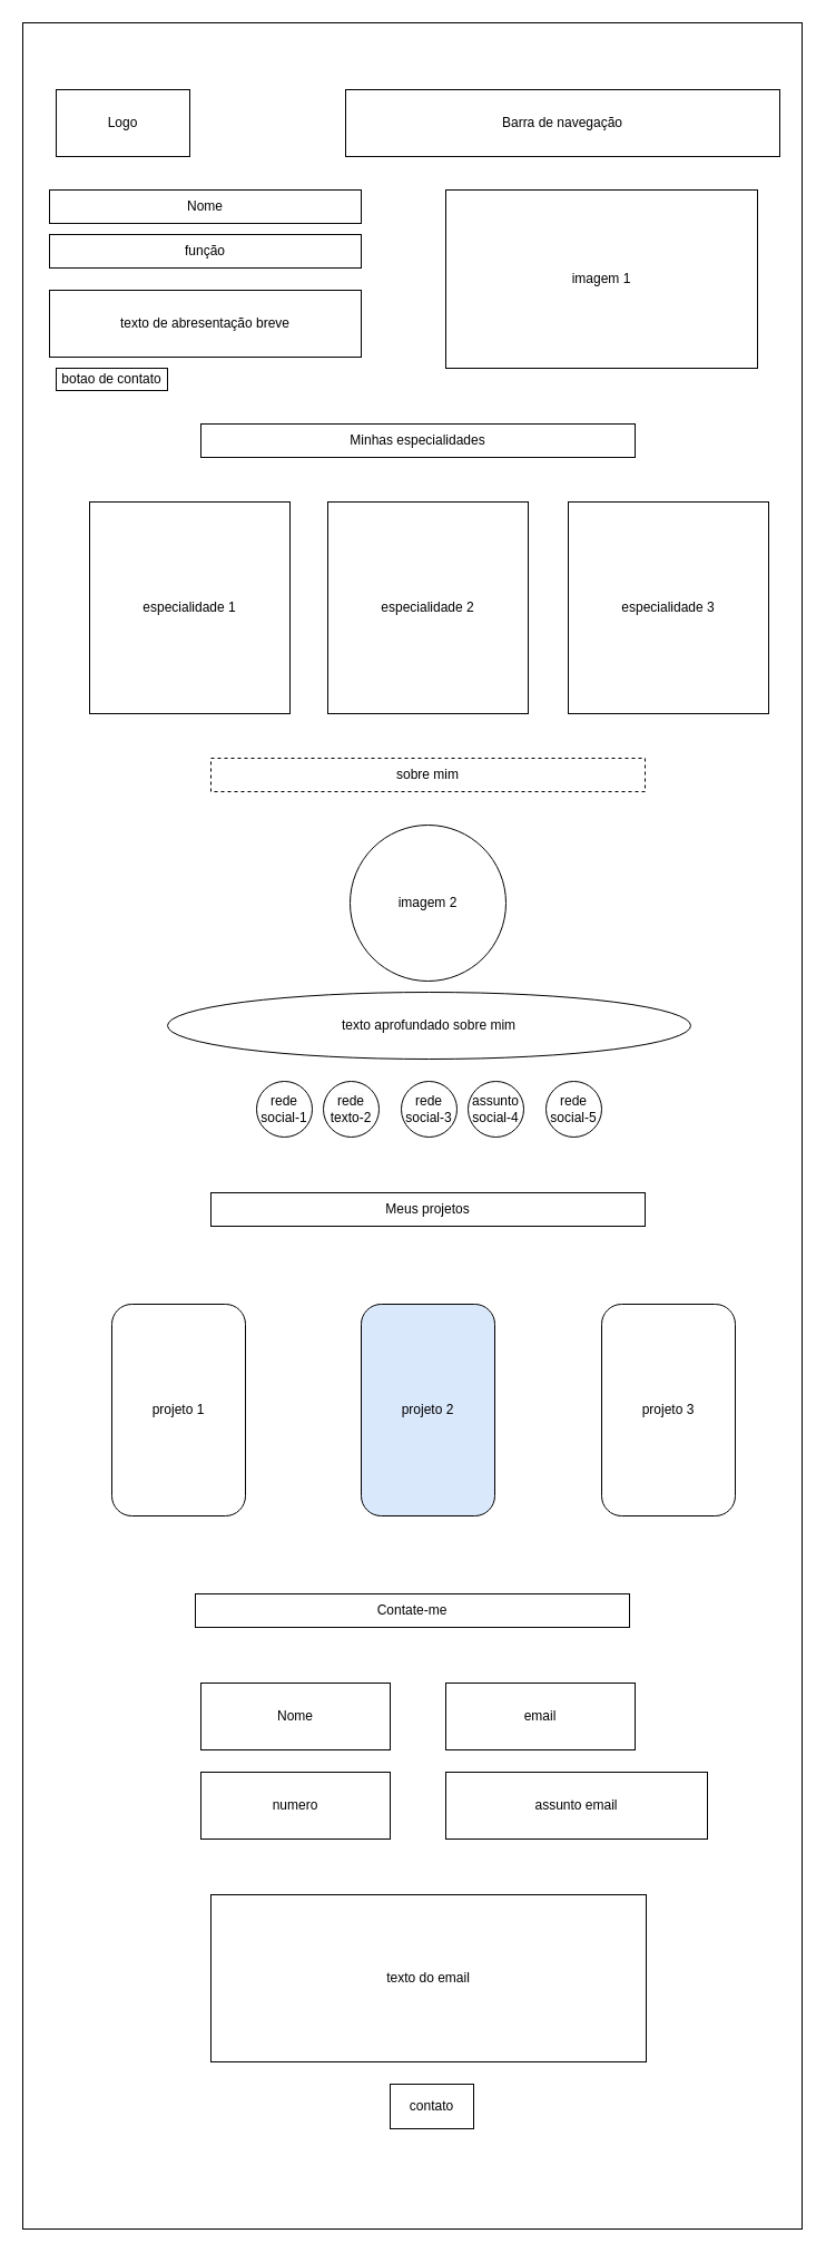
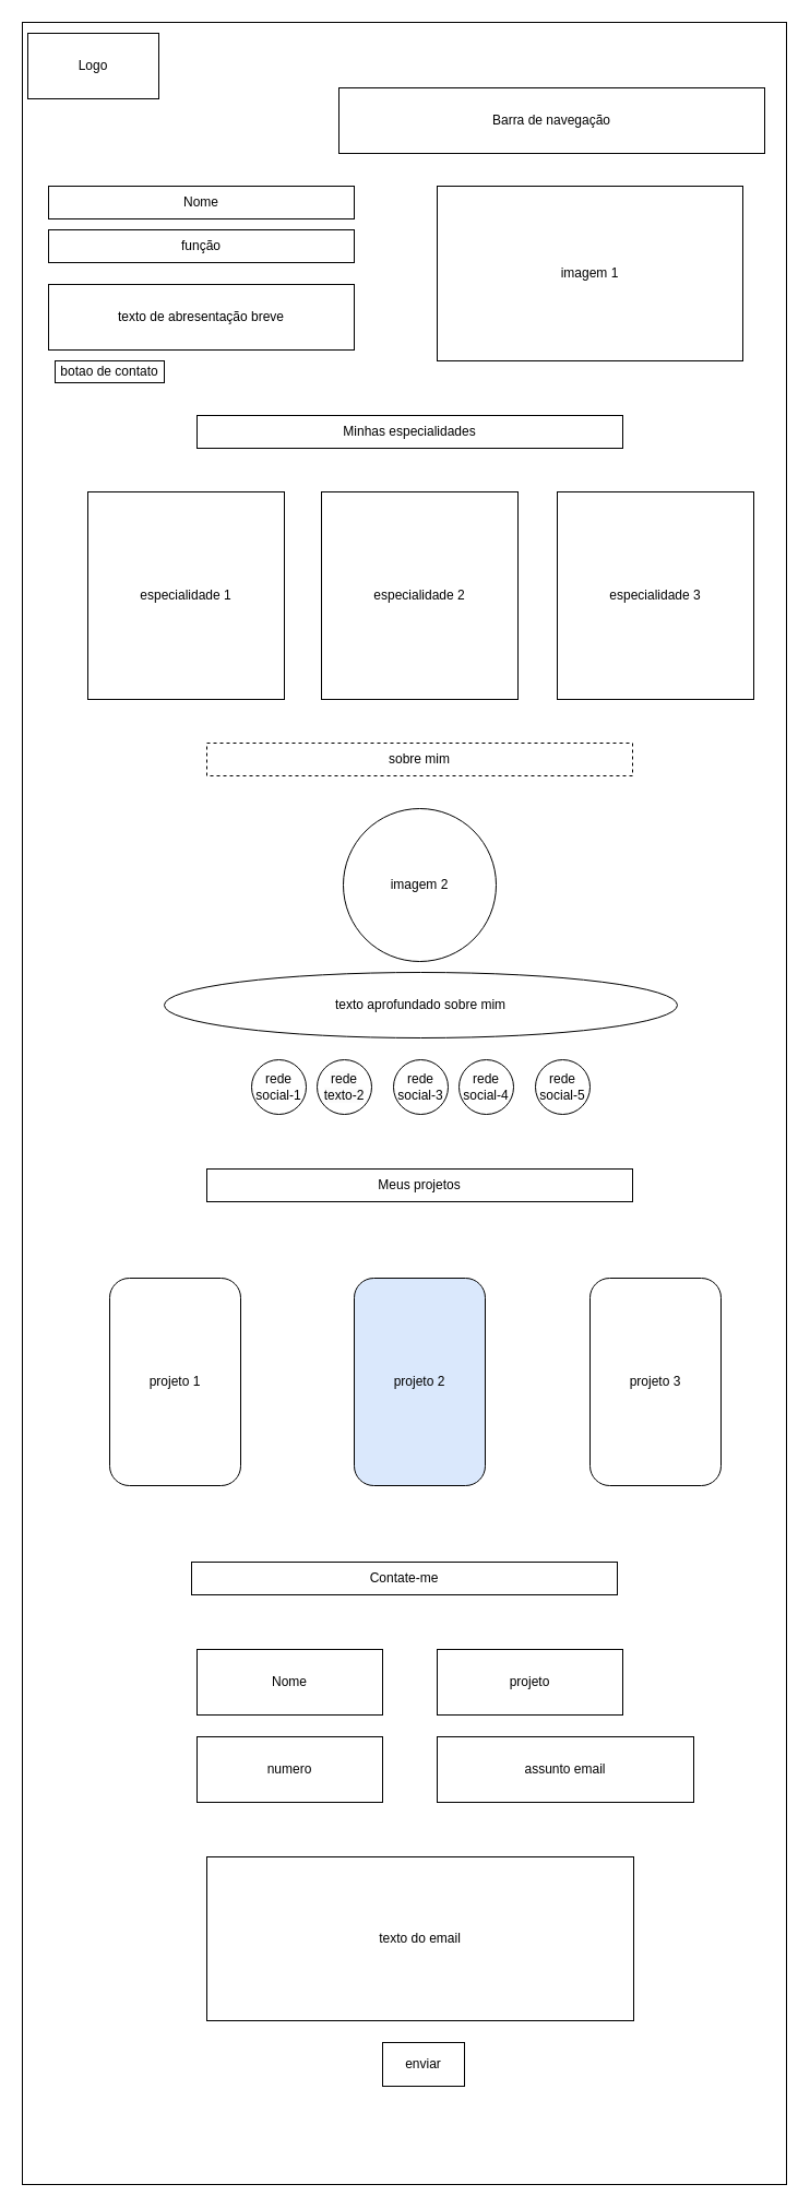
  <mxCell id="0" />
  <mxCell id="1" parent="0" />
  <mxCell id="2" value="" style="rounded=0;whiteSpace=wrap;html=1;" vertex="1" parent="1"><mxGeometry x="20" width="700" height="1980" as="geometry" y="20" /></mxCell>
  <mxCell id="3" value="Barra de navegação" style="rounded=0;whiteSpace=wrap;html=1;" vertex="1" parent="1"><mxGeometry x="310" y="80" width="390" height="60" as="geometry" /></mxCell>
- <mxCell id="4" value="Logo" style="rounded=0;whiteSpace=wrap;html=1;" vertex="1" parent="1"><mxGeometry x="50" y="80" width="120" height="60" as="geometry" /></mxCell>
+ <mxCell id="4" value="Logo" style="rounded=0;whiteSpace=wrap;html=1;" vertex="1" parent="1"><mxGeometry x="25" y="30" width="120" height="60" as="geometry" /></mxCell>
  <mxCell id="5" value="Nome" style="rounded=0;whiteSpace=wrap;html=1;" vertex="1" parent="1"><mxGeometry x="44" y="170" width="280" height="30" as="geometry" /></mxCell>
  <mxCell id="6" value="função" style="rounded=0;whiteSpace=wrap;html=1;" vertex="1" parent="1"><mxGeometry x="44" y="210" width="280" height="30" as="geometry" /></mxCell>
  <mxCell id="7" value="texto de abresentação breve" style="rounded=0;whiteSpace=wrap;html=1;" vertex="1" parent="1"><mxGeometry x="44" y="260" width="280" height="60" as="geometry" /></mxCell>
  <mxCell id="8" value="imagem 1" style="rounded=0;whiteSpace=wrap;html=1;" vertex="1" parent="1"><mxGeometry x="400" y="170" width="280" height="160" as="geometry" /></mxCell>
  <mxCell id="9" value="Minhas especialidades" style="rounded=0;whiteSpace=wrap;html=1;" vertex="1" parent="1"><mxGeometry x="180" y="380" width="390" height="30" as="geometry" /></mxCell>
  <mxCell id="10" value="especialidade 1" style="rounded=0;whiteSpace=wrap;html=1;" vertex="1" parent="1"><mxGeometry x="80" y="450" width="180" height="190" as="geometry" /></mxCell>
  <mxCell id="11" value="especialidade 3" style="rounded=0;whiteSpace=wrap;html=1;" vertex="1" parent="1"><mxGeometry x="510" y="450" width="180" height="190" as="geometry" /></mxCell>
  <mxCell id="12" value="especialidade 2" style="rounded=0;whiteSpace=wrap;html=1;" vertex="1" parent="1"><mxGeometry x="294" y="450" width="180" height="190" as="geometry" /></mxCell>
  <mxCell id="13" value="sobre mim" style="rounded=0;whiteSpace=wrap;html=1;dashed=1;" vertex="1" parent="1"><mxGeometry x="189" y="680" width="390" height="30" as="geometry" /></mxCell>
  <mxCell id="14" value="imagem 2" style="ellipse;whiteSpace=wrap;html=1;aspect=fixed;" vertex="1" parent="1"><mxGeometry x="314" y="740" width="140" height="140" as="geometry" /></mxCell>
  <mxCell id="15" value="texto aprofundado sobre mim" style="ellipse;whiteSpace=wrap;html=1;" vertex="1" parent="1"><mxGeometry x="150" y="890" width="470" height="60" as="geometry" /></mxCell>
  <mxCell id="16" value="rede social-1" style="ellipse;whiteSpace=wrap;html=1;aspect=fixed;" vertex="1" parent="1"><mxGeometry x="230" y="970" width="50" height="50" as="geometry" /></mxCell>
  <mxCell id="17" value="rede social-5" style="ellipse;whiteSpace=wrap;html=1;aspect=fixed;" vertex="1" parent="1"><mxGeometry x="490" y="970" width="50" height="50" as="geometry" /></mxCell>
- <mxCell id="18" value="assunto social-4" style="ellipse;whiteSpace=wrap;html=1;aspect=fixed;" vertex="1" parent="1"><mxGeometry x="420" y="970" width="50" height="50" as="geometry" /></mxCell>
+ <mxCell id="18" value="rede social-4" style="ellipse;whiteSpace=wrap;html=1;aspect=fixed;" vertex="1" parent="1"><mxGeometry x="420" y="970" width="50" height="50" as="geometry" /></mxCell>
  <mxCell id="19" value="rede social-3" style="ellipse;whiteSpace=wrap;html=1;aspect=fixed;" vertex="1" parent="1"><mxGeometry x="360" y="970" width="50" height="50" as="geometry" /></mxCell>
  <mxCell id="20" value="&lt;br&gt;&lt;span style=&quot;color: rgb(0, 0, 0); font-family: Helvetica; font-size: 12px; font-style: normal; font-variant-ligatures: normal; font-variant-caps: normal; font-weight: 400; letter-spacing: normal; orphans: 2; text-align: center; text-indent: 0px; text-transform: none; widows: 2; word-spacing: 0px; -webkit-text-stroke-width: 0px; white-space: normal; background-color: rgb(251, 251, 251); text-decoration-thickness: initial; text-decoration-style: initial; text-decoration-color: initial; display: inline !important; float: none;&quot;&gt;rede texto-2&lt;/span&gt;&lt;div&gt;&lt;br/&gt;&lt;/div&gt;" style="ellipse;whiteSpace=wrap;html=1;aspect=fixed;" vertex="1" parent="1"><mxGeometry x="290" y="970" width="50" height="50" as="geometry" /></mxCell>
  <mxCell id="21" value="Meus projetos" style="rounded=0;whiteSpace=wrap;html=1;" vertex="1" parent="1"><mxGeometry x="189" y="1070" width="390" height="30" as="geometry" /></mxCell>
  <mxCell id="22" value="projeto 1" style="rounded=1;whiteSpace=wrap;html=1;" vertex="1" parent="1"><mxGeometry x="100" y="1170" width="120" height="190" as="geometry" /></mxCell>
  <mxCell id="23" value="projeto 3" style="rounded=1;whiteSpace=wrap;html=1;" vertex="1" parent="1"><mxGeometry x="540" y="1170" width="120" height="190" as="geometry" /></mxCell>
  <mxCell id="24" value="projeto 2" style="rounded=1;whiteSpace=wrap;html=1;fillColor=#dae8fc;" vertex="1" parent="1"><mxGeometry x="324" y="1170" width="120" height="190" as="geometry" /></mxCell>
  <mxCell id="25" value="Nome" style="rounded=0;whiteSpace=wrap;html=1;" vertex="1" parent="1"><mxGeometry x="180" y="1510" width="170" height="60" as="geometry" /></mxCell>
- <mxCell id="26" value="email" style="rounded=0;whiteSpace=wrap;html=1;" vertex="1" parent="1"><mxGeometry x="400" y="1510" width="170" height="60" as="geometry" /></mxCell>
+ <mxCell id="26" value="projeto" style="rounded=0;whiteSpace=wrap;html=1;" vertex="1" parent="1"><mxGeometry x="400" y="1510" width="170" height="60" as="geometry" /></mxCell>
  <mxCell id="27" value="numero" style="rounded=0;whiteSpace=wrap;html=1;" vertex="1" parent="1"><mxGeometry x="180" y="1590" width="170" height="60" as="geometry" /></mxCell>
  <mxCell id="28" value="assunto email" style="rounded=0;whiteSpace=wrap;html=1;" vertex="1" parent="1"><mxGeometry x="400" y="1590" width="235" height="60" as="geometry" /></mxCell>
  <mxCell id="29" value="texto do email" style="rounded=0;whiteSpace=wrap;html=1;" vertex="1" parent="1"><mxGeometry x="189" y="1700" width="391" height="150" as="geometry" /></mxCell>
  <mxCell id="30" value="Contate-me" style="rounded=0;whiteSpace=wrap;html=1;" vertex="1" parent="1"><mxGeometry x="175" y="1430" width="390" height="30" as="geometry" /></mxCell>
- <mxCell id="31" value="contato" style="rounded=0;whiteSpace=wrap;html=1;" vertex="1" parent="1"><mxGeometry x="350" y="1870" width="75" height="40" as="geometry" /></mxCell>
+ <mxCell id="31" value="enviar" style="rounded=0;whiteSpace=wrap;html=1;" vertex="1" parent="1"><mxGeometry x="350" y="1870" width="75" height="40" as="geometry" /></mxCell>
  <mxCell id="32" value="botao de contato" style="rounded=0;whiteSpace=wrap;html=1;" vertex="1" parent="1"><mxGeometry x="50" y="330" width="100" height="20" as="geometry" /></mxCell>
